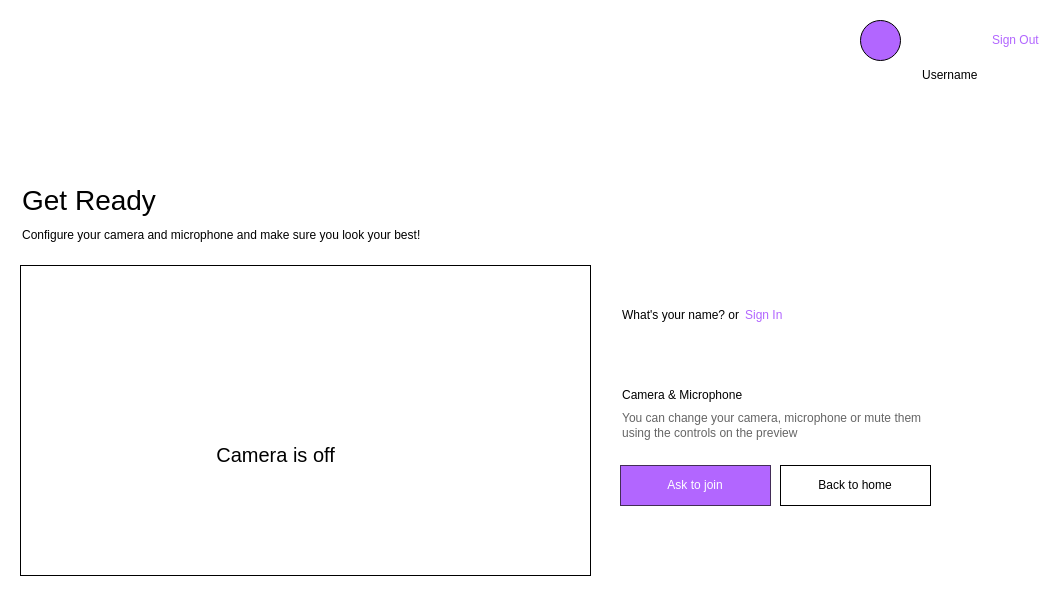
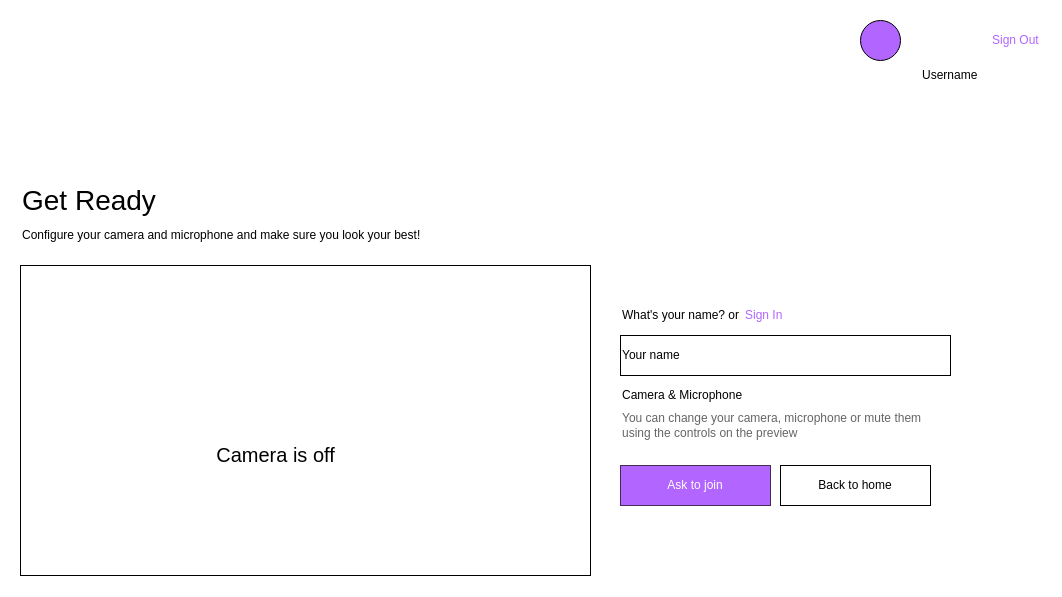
  <mxCell id="0" />
  <mxCell id="1" parent="0" />
  <mxCell id="2" value="Ask to join" style="rounded=0;whiteSpace=wrap;html=1;fillColor=#B266FF;fontColor=#ffffff;strokeColor=#432D57;" parent="1" vertex="1"><mxGeometry x="620" y="465" width="150" height="40" as="geometry" /></mxCell>
  <mxCell id="3" value="Get Ready" style="text;html=1;strokeColor=none;fillColor=none;align=left;verticalAlign=middle;whiteSpace=wrap;rounded=0;fontSize=28;fontStyle=0" parent="1" vertex="1"><mxGeometry x="20" y="185" width="195" height="30" as="geometry" /></mxCell>
  <mxCell id="4" value="Configure your camera and microphone and make sure you look your best!" style="text;html=1;strokeColor=none;fillColor=none;align=left;verticalAlign=middle;whiteSpace=wrap;rounded=0;" parent="1" vertex="1"><mxGeometry x="20" y="225" width="460" height="20" as="geometry" /></mxCell>
  <mxCell id="5" value="" style="ellipse;whiteSpace=wrap;html=1;aspect=fixed;fontSize=16;fontColor=#B266FF;fillColor=#B266FF;" parent="1" vertex="1"><mxGeometry x="860" y="20" width="40" height="40" as="geometry" /></mxCell>
  <mxCell id="6" value="Username" style="text;html=1;strokeColor=none;fillColor=none;align=left;verticalAlign=middle;whiteSpace=wrap;rounded=0;" parent="1" vertex="1"><mxGeometry x="920" y="65" width="60" height="20" as="geometry" /></mxCell>
  <mxCell id="7" value="Sign Out" style="text;html=1;strokeColor=none;fillColor=none;align=left;verticalAlign=middle;whiteSpace=wrap;rounded=0;fontColor=#B266FF;" parent="1" vertex="1"><mxGeometry x="990" y="30" width="50" height="20" as="geometry" /></mxCell>
  <mxCell id="8" value="" style="rounded=0;whiteSpace=wrap;html=1;" parent="1" vertex="1"><mxGeometry x="20" y="265" width="570" height="310" as="geometry" /></mxCell>
  <mxCell id="9" value="Camera is off" style="text;html=1;strokeColor=none;fillColor=none;align=center;verticalAlign=middle;whiteSpace=wrap;rounded=0;fontSize=20;fontStyle=0" parent="1" vertex="1"><mxGeometry x="177.5" y="439" width="195" height="30" as="geometry" /></mxCell>
  <mxCell id="10" value="Camera &amp;amp; Microphone" style="text;html=1;strokeColor=none;fillColor=none;align=left;verticalAlign=middle;whiteSpace=wrap;rounded=0;" parent="1" vertex="1"><mxGeometry x="620" y="385" width="200" height="20" as="geometry" /></mxCell>
  <mxCell id="11" value="What's your name? or" style="text;html=1;strokeColor=none;fillColor=none;align=left;verticalAlign=middle;whiteSpace=wrap;rounded=0;" parent="1" vertex="1"><mxGeometry x="620" y="305" width="120" height="20" as="geometry" /></mxCell>
+ <mxCell id="12" value="Your name" style="rounded=0;whiteSpace=wrap;html=1;align=left;" parent="1" vertex="1"><mxGeometry x="620" y="335" width="330" height="40" as="geometry" /></mxCell>
  <mxCell id="13" value="Sign In" style="text;html=1;strokeColor=none;fillColor=none;align=left;verticalAlign=middle;whiteSpace=wrap;rounded=0;fontColor=#B266FF;" parent="1" vertex="1"><mxGeometry x="743" y="305" width="50" height="20" as="geometry" /></mxCell>
  <mxCell id="14" value="Back to home" style="rounded=0;whiteSpace=wrap;html=1;" parent="1" vertex="1"><mxGeometry x="780" y="465" width="150" height="40" as="geometry" /></mxCell>
  <mxCell id="15" value="You can change your camera, microphone or mute them using the controls on the preview" style="text;html=1;strokeColor=none;fillColor=none;align=left;verticalAlign=middle;whiteSpace=wrap;rounded=0;textOpacity=60;" vertex="1" parent="1"><mxGeometry x="620" y="405" width="320" height="40" as="geometry" /></mxCell>
